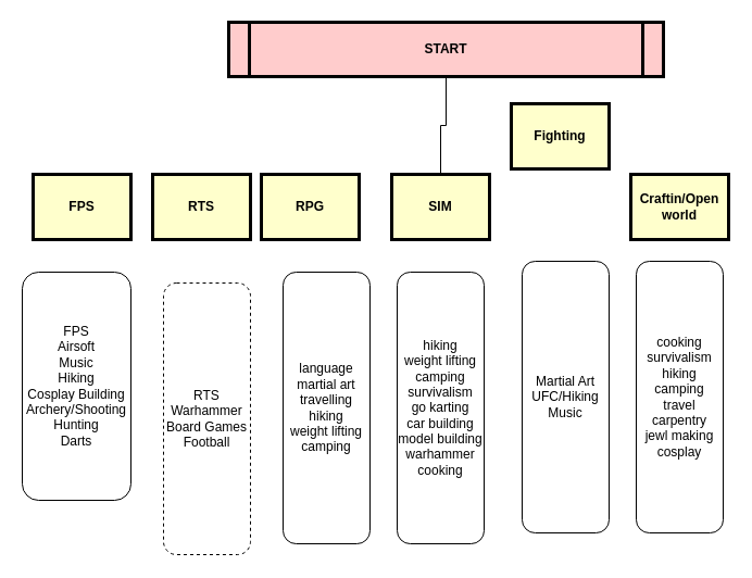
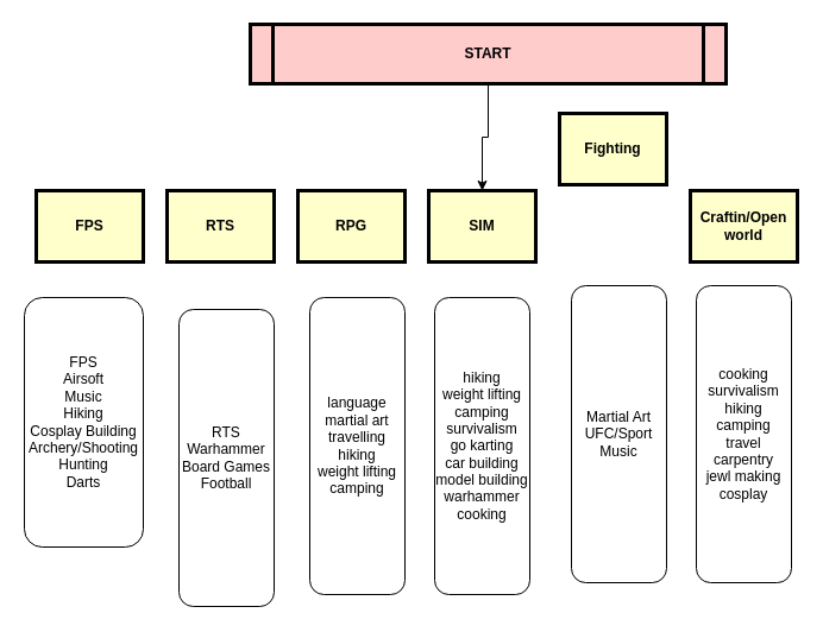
  <mxCell id="0" />
  <mxCell id="1" parent="0" />
  <mxCell id="2" value="FPS" style="whiteSpace=wrap;align=center;verticalAlign=middle;fontStyle=1;strokeWidth=3;fillColor=#FFFFCC" parent="1" vertex="1"><mxGeometry x="30" y="160" width="90" height="60" as="geometry" /></mxCell>
- <mxCell id="3" style="edgeStyle=orthogonalEdgeStyle;rounded=0;orthogonalLoop=1;jettySize=auto;html=1;exitX=0.5;exitY=1;exitDx=0;exitDy=0;entryX=0.5;entryY=0;entryDx=0;entryDy=0;endArrow=none;" parent="1" source="4" target="7" edge="1"><mxGeometry relative="1" as="geometry" /></mxCell>
+ <mxCell id="3" style="edgeStyle=orthogonalEdgeStyle;rounded=0;orthogonalLoop=1;jettySize=auto;html=1;exitX=0.5;exitY=1;exitDx=0;exitDy=0;entryX=0.5;entryY=0;entryDx=0;entryDy=0;" parent="1" source="4" target="7" edge="1"><mxGeometry relative="1" as="geometry" /></mxCell>
  <mxCell id="4" value="START" style="shape=process;whiteSpace=wrap;align=center;verticalAlign=middle;size=0.048;fontStyle=1;strokeWidth=3;fillColor=#FFCCCC" parent="1" vertex="1"><mxGeometry x="210" width="400" height="50" as="geometry" y="20" /></mxCell>
  <mxCell id="5" value="RTS" style="whiteSpace=wrap;align=center;verticalAlign=middle;fontStyle=1;strokeWidth=3;fillColor=#FFFFCC" parent="1" vertex="1"><mxGeometry x="140" y="160" width="90" height="60" as="geometry" /></mxCell>
- <mxCell id="6" value="RPG" style="whiteSpace=wrap;align=center;verticalAlign=middle;fontStyle=1;strokeWidth=3;fillColor=#FFFFCC" parent="1" vertex="1"><mxGeometry x="240" y="160" width="90" height="60" as="geometry" /></mxCell>
+ <mxCell id="6" value="RPG" style="whiteSpace=wrap;align=center;verticalAlign=middle;fontStyle=1;strokeWidth=3;fillColor=#FFFFCC" parent="1" vertex="1"><mxGeometry x="250" y="160" width="90" height="60" as="geometry" /></mxCell>
  <mxCell id="7" value="SIM" style="whiteSpace=wrap;align=center;verticalAlign=middle;fontStyle=1;strokeWidth=3;fillColor=#FFFFCC" parent="1" vertex="1"><mxGeometry x="360" y="160" width="90" height="60" as="geometry" /></mxCell>
  <mxCell id="8" value="Fighting" style="whiteSpace=wrap;align=center;verticalAlign=middle;fontStyle=1;strokeWidth=3;fillColor=#FFFFCC" parent="1" vertex="1"><mxGeometry x="470" y="95" width="90" height="60" as="geometry" /></mxCell>
  <mxCell id="9" value="Craftin/Open world" style="whiteSpace=wrap;align=center;verticalAlign=middle;fontStyle=1;strokeWidth=3;fillColor=#FFFFCC" parent="1" vertex="1"><mxGeometry x="580" y="160" width="90" height="60" as="geometry" /></mxCell>
  <mxCell id="10" value="FPS&lt;br&gt;Airsoft&lt;br&gt;Music&lt;br&gt;Hiking&lt;br&gt;Cosplay Building&lt;br&gt;Archery/Shooting&lt;br&gt;Hunting&lt;br&gt;Darts&lt;br&gt;" style="rounded=1;whiteSpace=wrap;html=1;" parent="1" vertex="1"><mxGeometry x="20" y="250" width="100" height="210" as="geometry" /></mxCell>
- <mxCell id="11" value="RTS&lt;br&gt;Warhammer&lt;br&gt;Board Games&lt;br&gt;Football&lt;br&gt;" style="rounded=1;whiteSpace=wrap;html=1;dashed=1;" parent="1" vertex="1"><mxGeometry x="150" y="260" width="80" height="250" as="geometry" /></mxCell>
- <mxCell id="12" value="Martial Art&lt;br&gt;UFC/Hiking&lt;br&gt;Music&lt;br&gt;" style="rounded=1;whiteSpace=wrap;html=1;" parent="1" vertex="1"><mxGeometry x="480" y="240" width="80" height="250" as="geometry" /></mxCell>
+ <mxCell id="11" value="RTS&lt;br&gt;Warhammer&lt;br&gt;Board Games&lt;br&gt;Football&lt;br&gt;" style="rounded=1;whiteSpace=wrap;html=1;" parent="1" vertex="1"><mxGeometry x="150" y="260" width="80" height="250" as="geometry" /></mxCell>
+ <mxCell id="12" value="Martial Art&lt;br&gt;UFC/Sport&lt;br&gt;Music&lt;br&gt;" style="rounded=1;whiteSpace=wrap;html=1;" parent="1" vertex="1"><mxGeometry x="480" y="240" width="80" height="250" as="geometry" /></mxCell>
  <mxCell id="13" value="language&lt;br&gt;martial art&lt;br&gt;travelling&lt;br&gt;hiking&lt;br&gt;weight lifting&lt;br&gt;camping" style="rounded=1;whiteSpace=wrap;html=1;" parent="1" vertex="1"><mxGeometry x="260" y="250" width="80" height="250" as="geometry" /></mxCell>
  <mxCell id="14" value="hiking&lt;br&gt;weight lifting&lt;br&gt;camping&lt;br&gt;survivalism&lt;br&gt;go karting&lt;br&gt;car building&lt;br&gt;model building&lt;br&gt;warhammer&lt;br&gt;cooking&lt;br&gt;" style="rounded=1;whiteSpace=wrap;html=1;" parent="1" vertex="1"><mxGeometry x="365" y="250" width="80" height="250" as="geometry" /></mxCell>
  <mxCell id="15" value="cooking&lt;br&gt;survivalism&lt;br&gt;hiking&lt;br&gt;camping&lt;br&gt;travel&lt;br&gt;carpentry&lt;br&gt;jewl making&lt;br&gt;cosplay&lt;br&gt;" style="rounded=1;whiteSpace=wrap;html=1;" parent="1" vertex="1"><mxGeometry x="585" y="240" width="80" height="250" as="geometry" /></mxCell>
